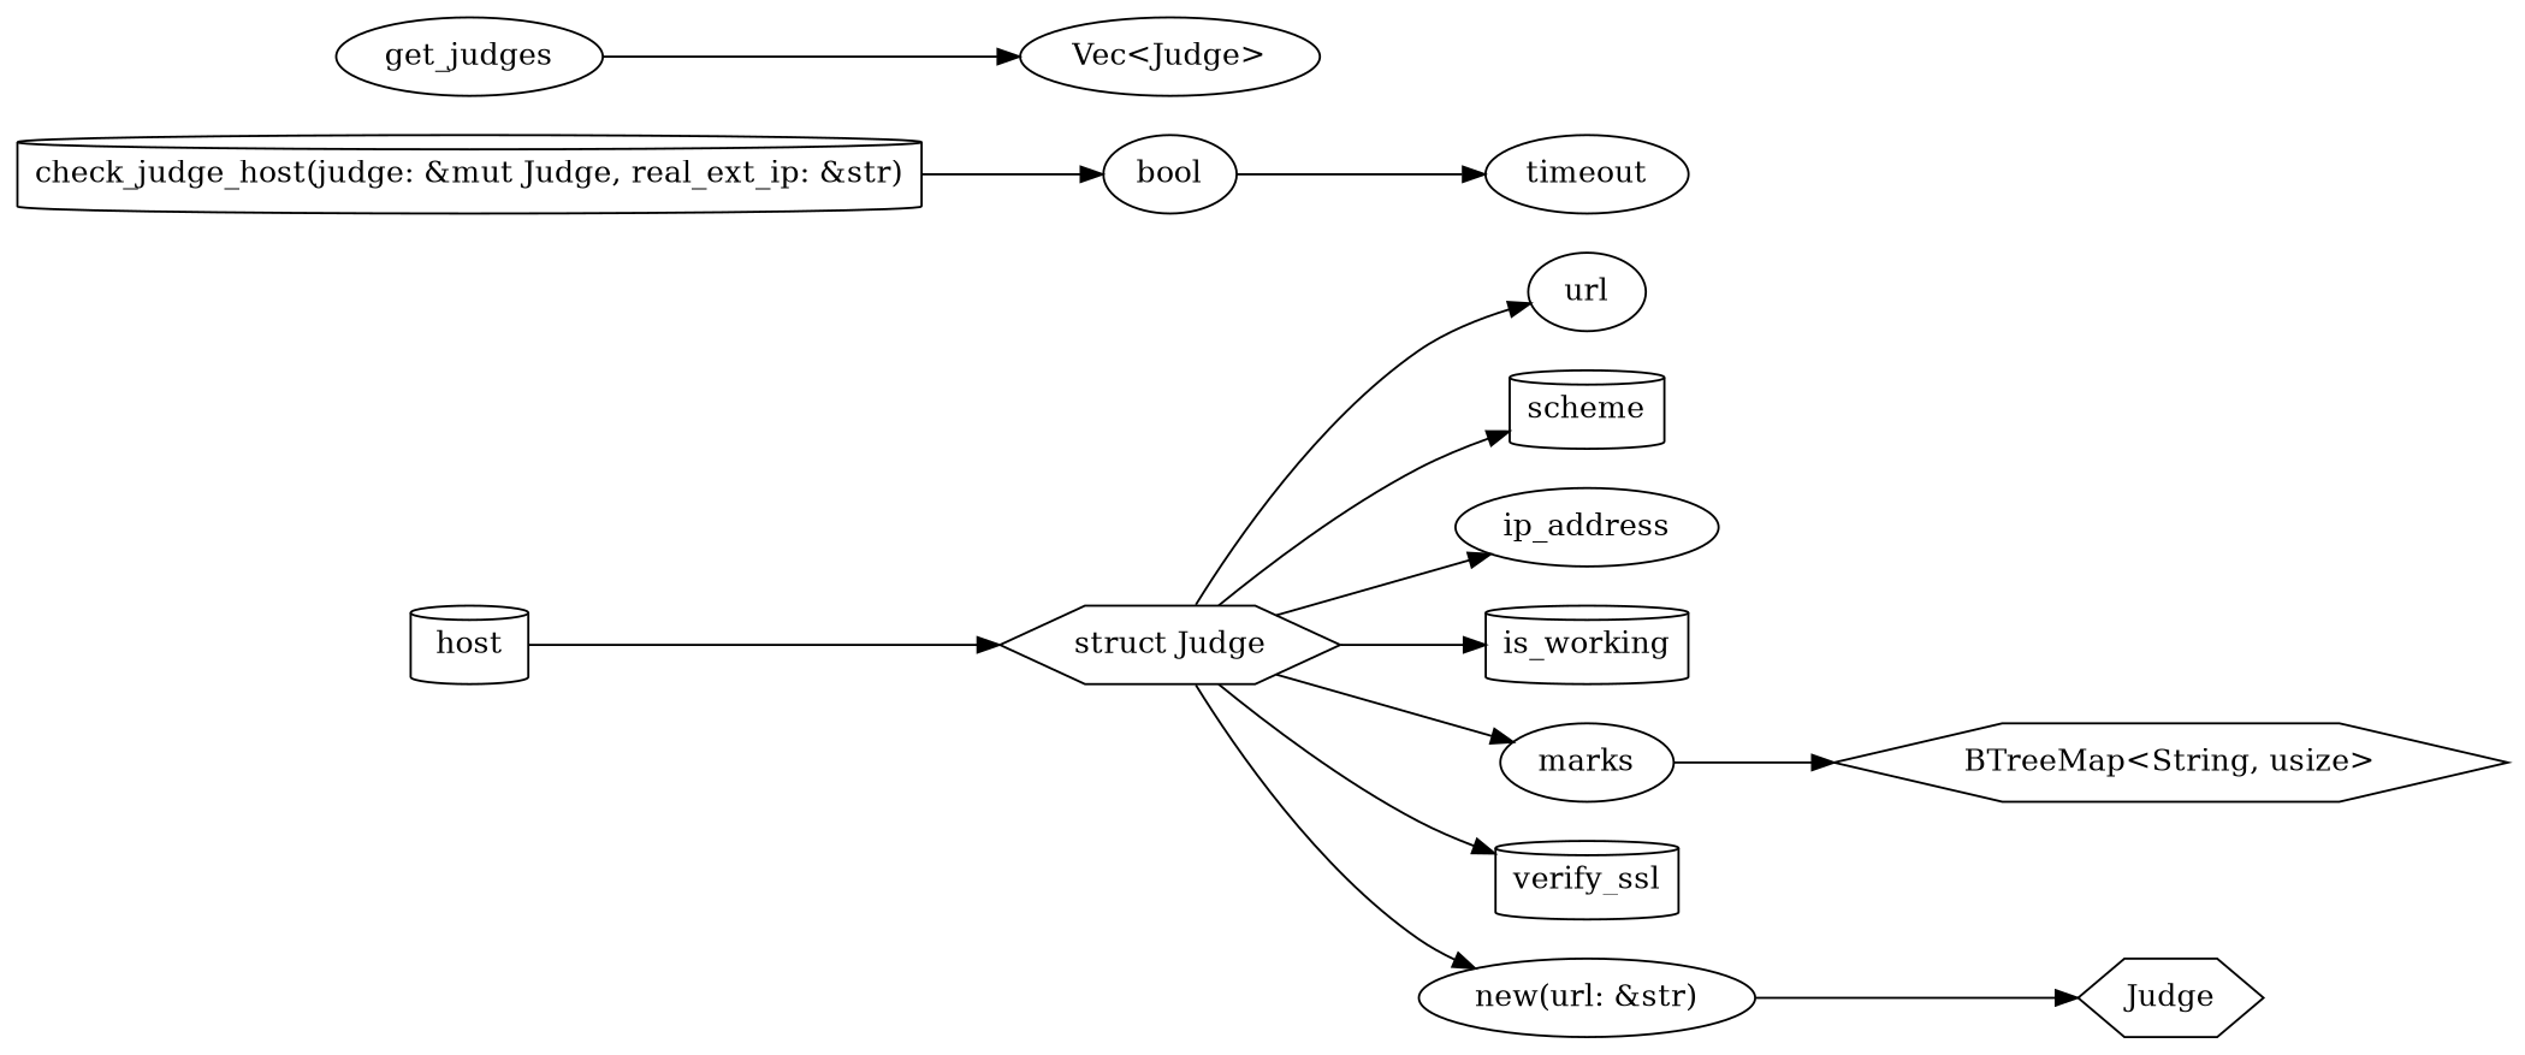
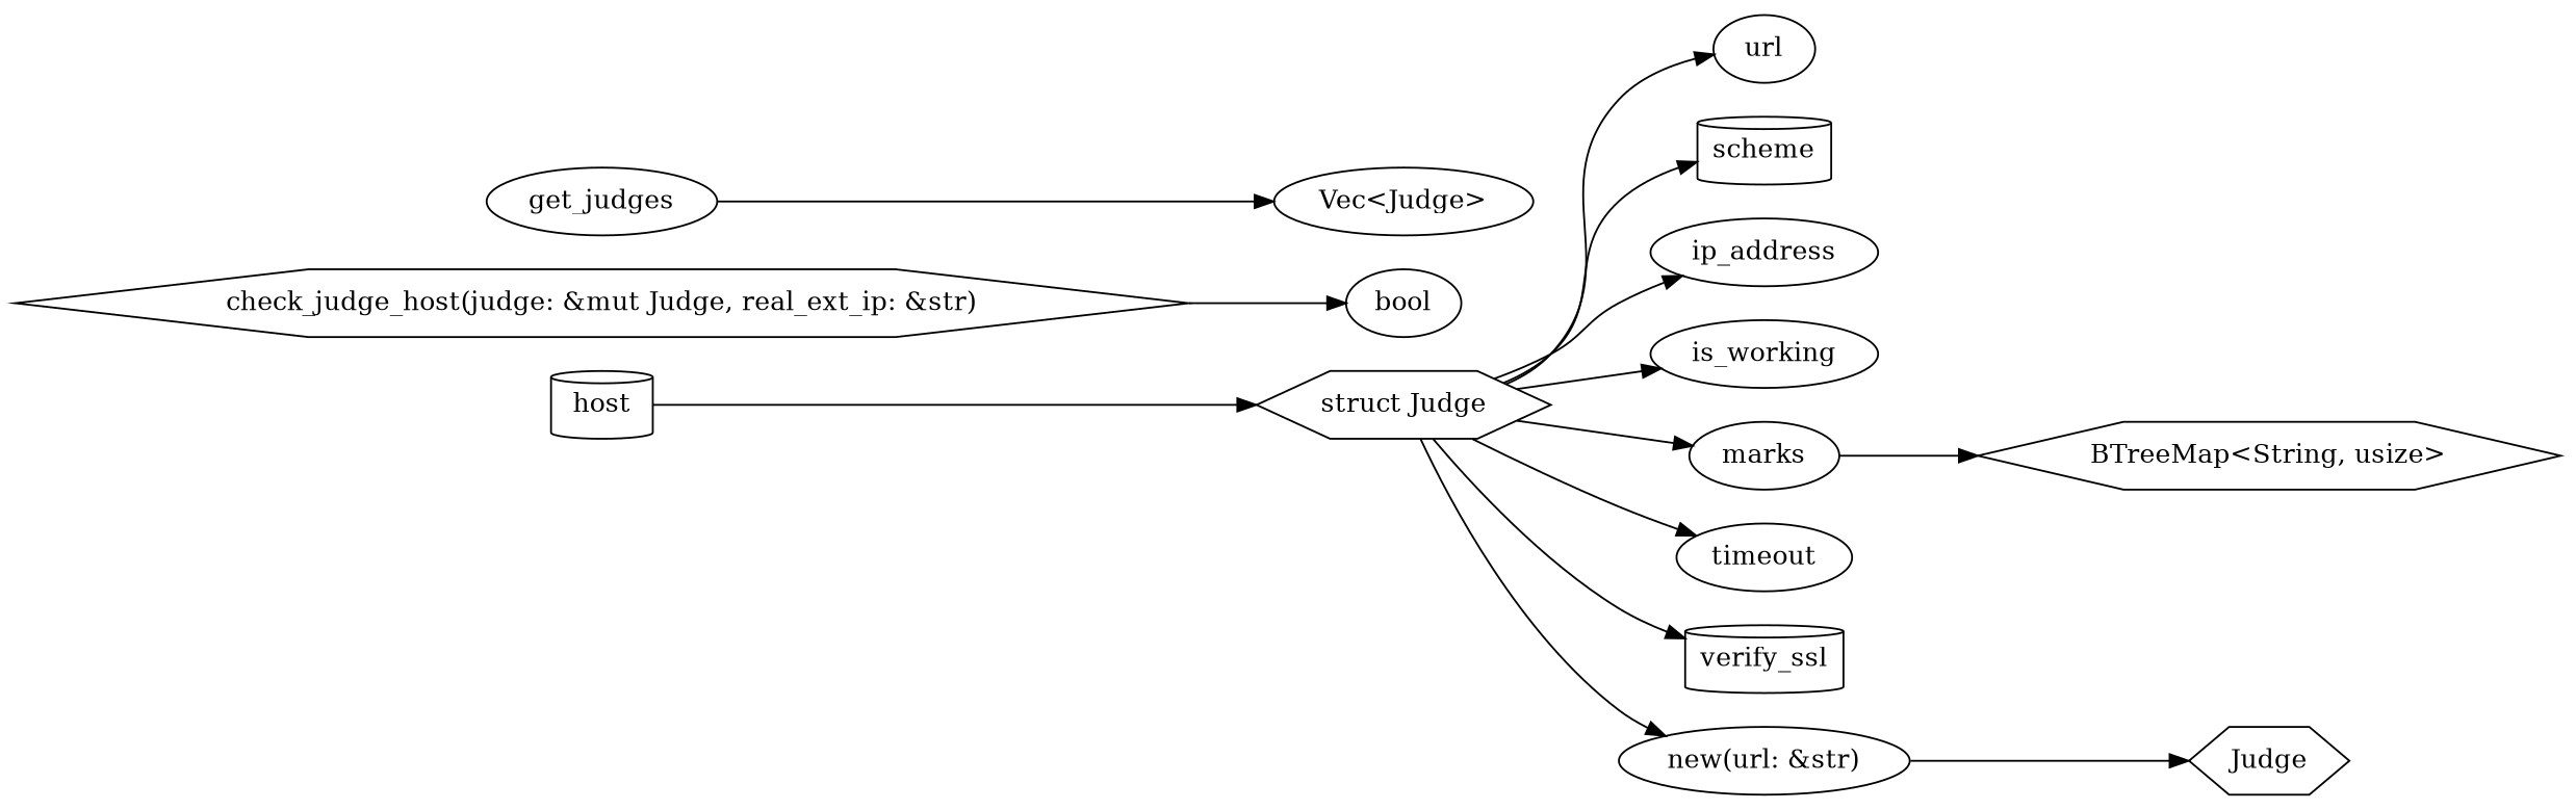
  digraph {
    rankdir=LR
    node [shape=ellipse]
    n1 [label="struct Judge" shape=hexagon]
    url
    scheme [shape=cylinder]
    ip_address
-   is_working [shape=cylinder]
+   is_working
    marks
    timeout
    verify_ssl [shape=cylinder]
    "new(url: &str)"
    host [shape=cylinder]
    "BTreeMap<String, usize>" [shape=hexagon]
    Judge [shape=hexagon]
-   "check_judge_host(judge: &mut Judge, real_ext_ip: &str)" [shape=cylinder]
+   "check_judge_host(judge: &mut Judge, real_ext_ip: &str)" [shape=hexagon]
    bool
    get_judges
    "Vec<Judge>"
    n1 -> url
    n1 -> scheme
    n1 -> ip_address
    n1 -> is_working
    n1 -> marks
-   bool -> timeout
+   n1 -> timeout
    n1 -> verify_ssl
    n1 -> "new(url: &str)"
    marks -> "BTreeMap<String, usize>"
    "new(url: &str)" -> Judge
    host -> n1
    "check_judge_host(judge: &mut Judge, real_ext_ip: &str)" -> bool
    get_judges -> "Vec<Judge>"
  }
